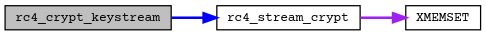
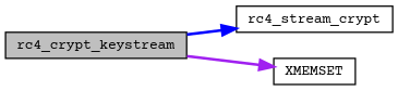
  digraph {
    fontname="Courier Prime"
    rankdir=LR
    node [color=black fillcolor=white fontname="Courier Prime" fontsize=10 shape=record style=filled]
    edge [fontname="Courier Prime" fontsize=10 labelfontname=Helvetica labelfontsize=10 style=bold]
    n1 [fillcolor=grey75 fontcolor=black height=0.2 label=rc4_crypt_keystream width=0.4]
    n2 [height=0.2 label=rc4_stream_crypt width=0.4]
    n3 [height=0.2 label=XMEMSET width=0.4]
    n1 -> n2 [color=blue]
-   n2 -> n3 [color=purple]
+   n1 -> n3 [color=purple]
  }
